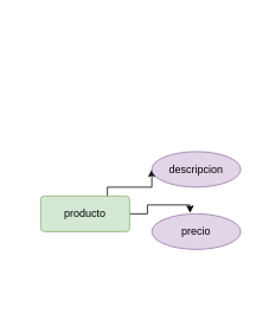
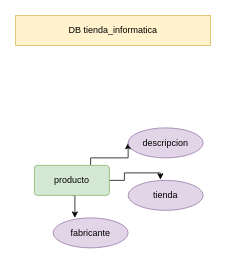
  <mxCell id="0" />
  <mxCell id="1" parent="0" />
  <mxCell id="2" style="edgeStyle=orthogonalEdgeStyle;rounded=0;orthogonalLoop=1;jettySize=auto;html=1;exitX=0.75;exitY=0;exitDx=0;exitDy=0;entryX=0;entryY=0.5;entryDx=0;entryDy=0;" edge="1" parent="1" source="5" target="6"><mxGeometry relative="1" as="geometry"><Array as="points"><mxPoint x="120" y="210" /><mxPoint x="170" y="210" /></Array></mxGeometry></mxCell>
  <mxCell id="3" style="edgeStyle=orthogonalEdgeStyle;rounded=0;orthogonalLoop=1;jettySize=auto;html=1;entryX=0.43;entryY=-0.025;entryDx=0;entryDy=0;entryPerimeter=0;" edge="1" parent="1" source="5" target="7"><mxGeometry relative="1" as="geometry"><Array as="points"><mxPoint x="165" y="240" /><mxPoint x="165" y="230" /><mxPoint x="213" y="230" /></Array></mxGeometry></mxCell>
+ <mxCell id="4" style="edgeStyle=orthogonalEdgeStyle;rounded=0;orthogonalLoop=1;jettySize=auto;html=1;exitX=0.5;exitY=1;exitDx=0;exitDy=0;entryX=0.29;entryY=0;entryDx=0;entryDy=0;entryPerimeter=0;" edge="1" parent="1" source="5" target="8"><mxGeometry relative="1" as="geometry" /></mxCell>
  <mxCell id="5" value="producto" style="rounded=1;arcSize=10;whiteSpace=wrap;html=1;align=center;fillColor=#d5e8d4;strokeColor=#82b366;" vertex="1" parent="1"><mxGeometry x="45" y="220" width="100" height="40" as="geometry" /></mxCell>
  <mxCell id="6" value="descripcion" style="ellipse;whiteSpace=wrap;html=1;align=center;fillColor=#e1d5e7;strokeColor=#9673a6;" vertex="1" parent="1"><mxGeometry x="170" y="170" width="100" height="40" as="geometry" /></mxCell>
- <mxCell id="7" value="precio" style="ellipse;whiteSpace=wrap;html=1;align=center;fillColor=#e1d5e7;strokeColor=#9673a6;" vertex="1" parent="1"><mxGeometry x="170" y="240" width="100" height="40" as="geometry" /></mxCell>
+ <mxCell id="7" value="tienda" style="ellipse;whiteSpace=wrap;html=1;align=center;fillColor=#e1d5e7;strokeColor=#9673a6;" vertex="1" parent="1"><mxGeometry x="170" y="240" width="100" height="40" as="geometry" /></mxCell>
+ <mxCell id="8" value="fabricante" style="ellipse;whiteSpace=wrap;html=1;align=center;fillColor=#e1d5e7;strokeColor=#9673a6;" vertex="1" parent="1"><mxGeometry x="70" y="290" width="100" height="40" as="geometry" /></mxCell>
+ <mxCell id="9" value="DB tienda_informatica" style="whiteSpace=wrap;html=1;align=center;fillColor=#fff2cc;strokeColor=#d6b656;" vertex="1" parent="1"><mxGeometry x="20" y="20" width="260" height="40" as="geometry" /></mxCell>
